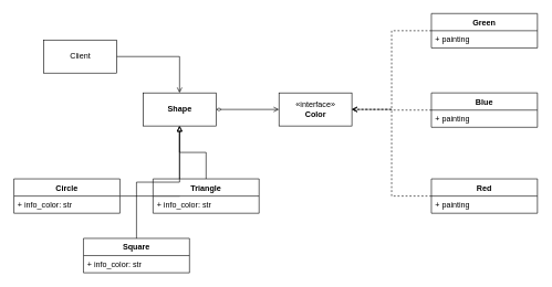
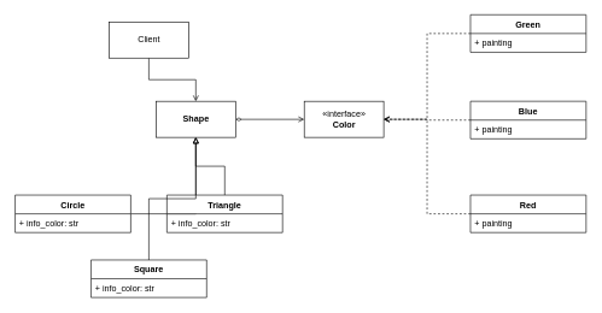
  <mxCell id="0" />
  <mxCell id="1" parent="0" />
  <mxCell id="2" style="edgeStyle=orthogonalEdgeStyle;rounded=0;orthogonalLoop=1;jettySize=auto;html=1;entryX=0;entryY=0.5;entryDx=0;entryDy=0;endArrow=open;endFill=0;startArrow=diamondThin;startFill=0;" edge="1" parent="1" source="3" target="13"><mxGeometry relative="1" as="geometry" /></mxCell>
  <mxCell id="3" value="&lt;b&gt;Shape&lt;/b&gt;" style="html=1;" vertex="1" parent="1"><mxGeometry x="215" y="140" width="110" height="50" as="geometry" /></mxCell>
  <mxCell id="4" style="edgeStyle=orthogonalEdgeStyle;rounded=0;orthogonalLoop=1;jettySize=auto;html=1;entryX=0.5;entryY=1;entryDx=0;entryDy=0;endArrow=block;endFill=0;" edge="1" parent="1" source="5" target="3"><mxGeometry relative="1" as="geometry" /></mxCell>
  <mxCell id="5" value="Circle" style="swimlane;fontStyle=1;align=center;verticalAlign=top;childLayout=stackLayout;horizontal=1;startSize=26;horizontalStack=0;resizeParent=1;resizeParentMax=0;resizeLast=0;collapsible=1;marginBottom=0;" vertex="1" parent="1"><mxGeometry x="20" y="270" width="160" height="52" as="geometry" /></mxCell>
  <mxCell id="6" value="+ info_color: str" style="text;strokeColor=none;fillColor=none;align=left;verticalAlign=top;spacingLeft=4;spacingRight=4;overflow=hidden;rotatable=0;points=[[0,0.5],[1,0.5]];portConstraint=eastwest;" vertex="1" parent="5"><mxGeometry y="26" width="160" height="26" as="geometry" /></mxCell>
  <mxCell id="7" style="edgeStyle=orthogonalEdgeStyle;rounded=0;orthogonalLoop=1;jettySize=auto;html=1;entryX=0.5;entryY=1;entryDx=0;entryDy=0;endArrow=block;endFill=0;" edge="1" parent="1" source="8" target="3"><mxGeometry relative="1" as="geometry" /></mxCell>
  <mxCell id="8" value="Triangle" style="swimlane;fontStyle=1;align=center;verticalAlign=top;childLayout=stackLayout;horizontal=1;startSize=26;horizontalStack=0;resizeParent=1;resizeParentMax=0;resizeLast=0;collapsible=1;marginBottom=0;" vertex="1" parent="1"><mxGeometry x="230" y="270" width="160" height="52" as="geometry" /></mxCell>
  <mxCell id="9" value="+ info_color: str" style="text;strokeColor=none;fillColor=none;align=left;verticalAlign=top;spacingLeft=4;spacingRight=4;overflow=hidden;rotatable=0;points=[[0,0.5],[1,0.5]];portConstraint=eastwest;" vertex="1" parent="8"><mxGeometry y="26" width="160" height="26" as="geometry" /></mxCell>
  <mxCell id="10" value="" style="edgeStyle=orthogonalEdgeStyle;rounded=0;orthogonalLoop=1;jettySize=auto;html=1;entryX=0.5;entryY=1;entryDx=0;entryDy=0;endArrow=block;endFill=0;" edge="1" parent="1" source="11" target="3"><mxGeometry relative="1" as="geometry" /></mxCell>
  <mxCell id="11" value="Square" style="swimlane;fontStyle=1;align=center;verticalAlign=top;childLayout=stackLayout;horizontal=1;startSize=26;horizontalStack=0;resizeParent=1;resizeParentMax=0;resizeLast=0;collapsible=1;marginBottom=0;" vertex="1" parent="1"><mxGeometry x="125" y="360" width="160" height="52" as="geometry" /></mxCell>
  <mxCell id="12" value="+ info_color: str" style="text;strokeColor=none;fillColor=none;align=left;verticalAlign=top;spacingLeft=4;spacingRight=4;overflow=hidden;rotatable=0;points=[[0,0.5],[1,0.5]];portConstraint=eastwest;" vertex="1" parent="11"><mxGeometry y="26" width="160" height="26" as="geometry" /></mxCell>
  <mxCell id="13" value="«interface»&lt;br&gt;&lt;b&gt;Color&lt;/b&gt;" style="html=1;" vertex="1" parent="1"><mxGeometry x="420" y="140" width="110" height="50" as="geometry" /></mxCell>
  <mxCell id="14" value="" style="edgeStyle=orthogonalEdgeStyle;rounded=0;orthogonalLoop=1;jettySize=auto;html=1;startArrow=none;startFill=0;endArrow=open;endFill=0;dashed=1;" edge="1" parent="1" source="15" target="13"><mxGeometry relative="1" as="geometry" /></mxCell>
  <mxCell id="15" value="Blue" style="swimlane;fontStyle=1;align=center;verticalAlign=top;childLayout=stackLayout;horizontal=1;startSize=26;horizontalStack=0;resizeParent=1;resizeParentMax=0;resizeLast=0;collapsible=1;marginBottom=0;" vertex="1" parent="1"><mxGeometry x="650" y="140" width="160" height="52" as="geometry" /></mxCell>
  <mxCell id="16" value="+ painting" style="text;strokeColor=none;fillColor=none;align=left;verticalAlign=top;spacingLeft=4;spacingRight=4;overflow=hidden;rotatable=0;points=[[0,0.5],[1,0.5]];portConstraint=eastwest;" vertex="1" parent="15"><mxGeometry y="26" width="160" height="26" as="geometry" /></mxCell>
  <mxCell id="17" style="edgeStyle=orthogonalEdgeStyle;rounded=0;orthogonalLoop=1;jettySize=auto;html=1;entryX=1;entryY=0.5;entryDx=0;entryDy=0;startArrow=none;startFill=0;endArrow=open;endFill=0;dashed=1;" edge="1" parent="1" source="18" target="13"><mxGeometry relative="1" as="geometry" /></mxCell>
  <mxCell id="18" value="Green" style="swimlane;fontStyle=1;align=center;verticalAlign=top;childLayout=stackLayout;horizontal=1;startSize=26;horizontalStack=0;resizeParent=1;resizeParentMax=0;resizeLast=0;collapsible=1;marginBottom=0;" vertex="1" parent="1"><mxGeometry x="650" y="20" width="160" height="52" as="geometry" /></mxCell>
  <mxCell id="19" value="+ painting" style="text;strokeColor=none;fillColor=none;align=left;verticalAlign=top;spacingLeft=4;spacingRight=4;overflow=hidden;rotatable=0;points=[[0,0.5],[1,0.5]];portConstraint=eastwest;" vertex="1" parent="18"><mxGeometry y="26" width="160" height="26" as="geometry" /></mxCell>
  <mxCell id="20" style="edgeStyle=orthogonalEdgeStyle;rounded=0;orthogonalLoop=1;jettySize=auto;html=1;entryX=1;entryY=0.5;entryDx=0;entryDy=0;startArrow=none;startFill=0;endArrow=open;endFill=0;dashed=1;" edge="1" parent="1" source="21" target="13"><mxGeometry relative="1" as="geometry" /></mxCell>
  <mxCell id="21" value="Red" style="swimlane;fontStyle=1;align=center;verticalAlign=top;childLayout=stackLayout;horizontal=1;startSize=26;horizontalStack=0;resizeParent=1;resizeParentMax=0;resizeLast=0;collapsible=1;marginBottom=0;" vertex="1" parent="1"><mxGeometry x="650" y="270" width="160" height="52" as="geometry" /></mxCell>
  <mxCell id="22" value="+ painting" style="text;strokeColor=none;fillColor=none;align=left;verticalAlign=top;spacingLeft=4;spacingRight=4;overflow=hidden;rotatable=0;points=[[0,0.5],[1,0.5]];portConstraint=eastwest;" vertex="1" parent="21"><mxGeometry y="26" width="160" height="26" as="geometry" /></mxCell>
  <mxCell id="23" value="" style="edgeStyle=orthogonalEdgeStyle;rounded=0;orthogonalLoop=1;jettySize=auto;html=1;startArrow=none;startFill=0;endArrow=open;endFill=0;" edge="1" parent="1" source="24" target="3"><mxGeometry relative="1" as="geometry" /></mxCell>
- <mxCell id="24" value="Client" style="html=1;" vertex="1" parent="1"><mxGeometry x="65" y="60" width="110" height="50" as="geometry" /></mxCell>
+ <mxCell id="24" value="Client" style="html=1;" vertex="1" parent="1"><mxGeometry x="150" y="30" width="110" height="50" as="geometry" /></mxCell>
